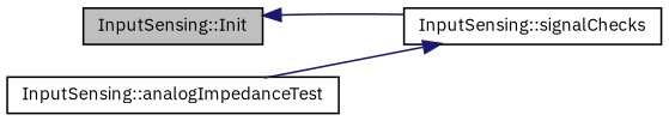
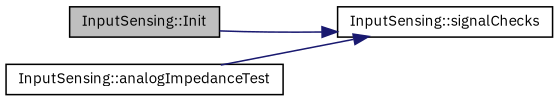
  digraph {
    fontname="IBM Plex Sans"
    rankdir=LR
    node [color=black fillcolor=white fontname="IBM Plex Sans" fontsize=10 shape=record style=filled]
    edge [color=midnightblue fontname="IBM Plex Sans" fontsize=10 labelfontname=Helvetica labelfontsize=10 style=solid]
    n1 [fillcolor=grey75 fontcolor=black height=0.2 label="InputSensing::Init" width=0.4]
    n2 [height=0.2 label="InputSensing::signalChecks" width=0.4]
    n3 [height=0.2 label="InputSensing::analogImpedanceTest" width=0.4]
-   n2 -> n1
+   n1 -> n2
    n3 -> n2
  }
